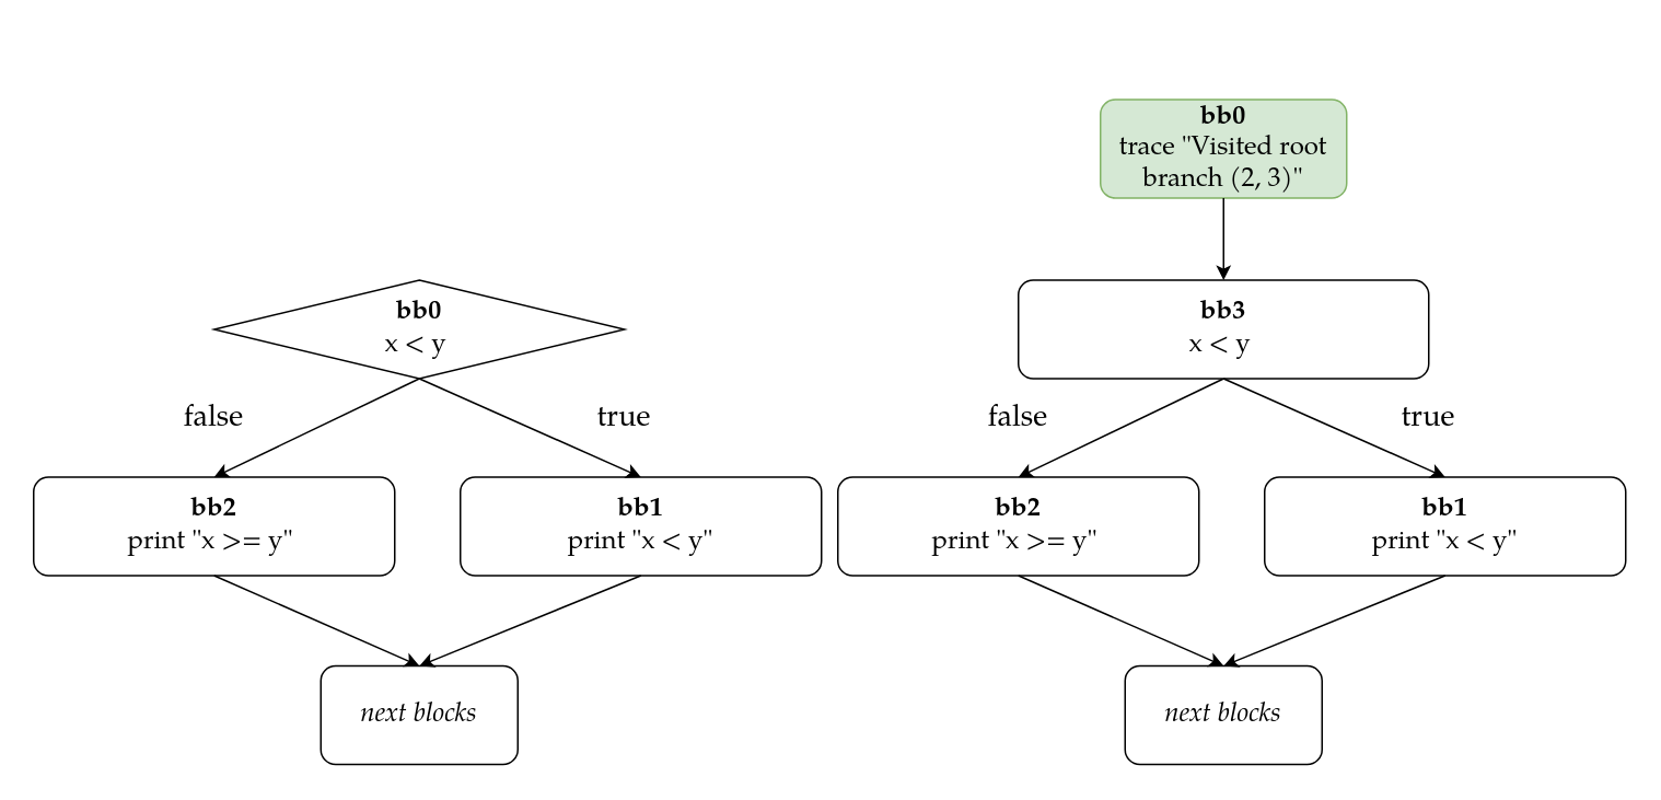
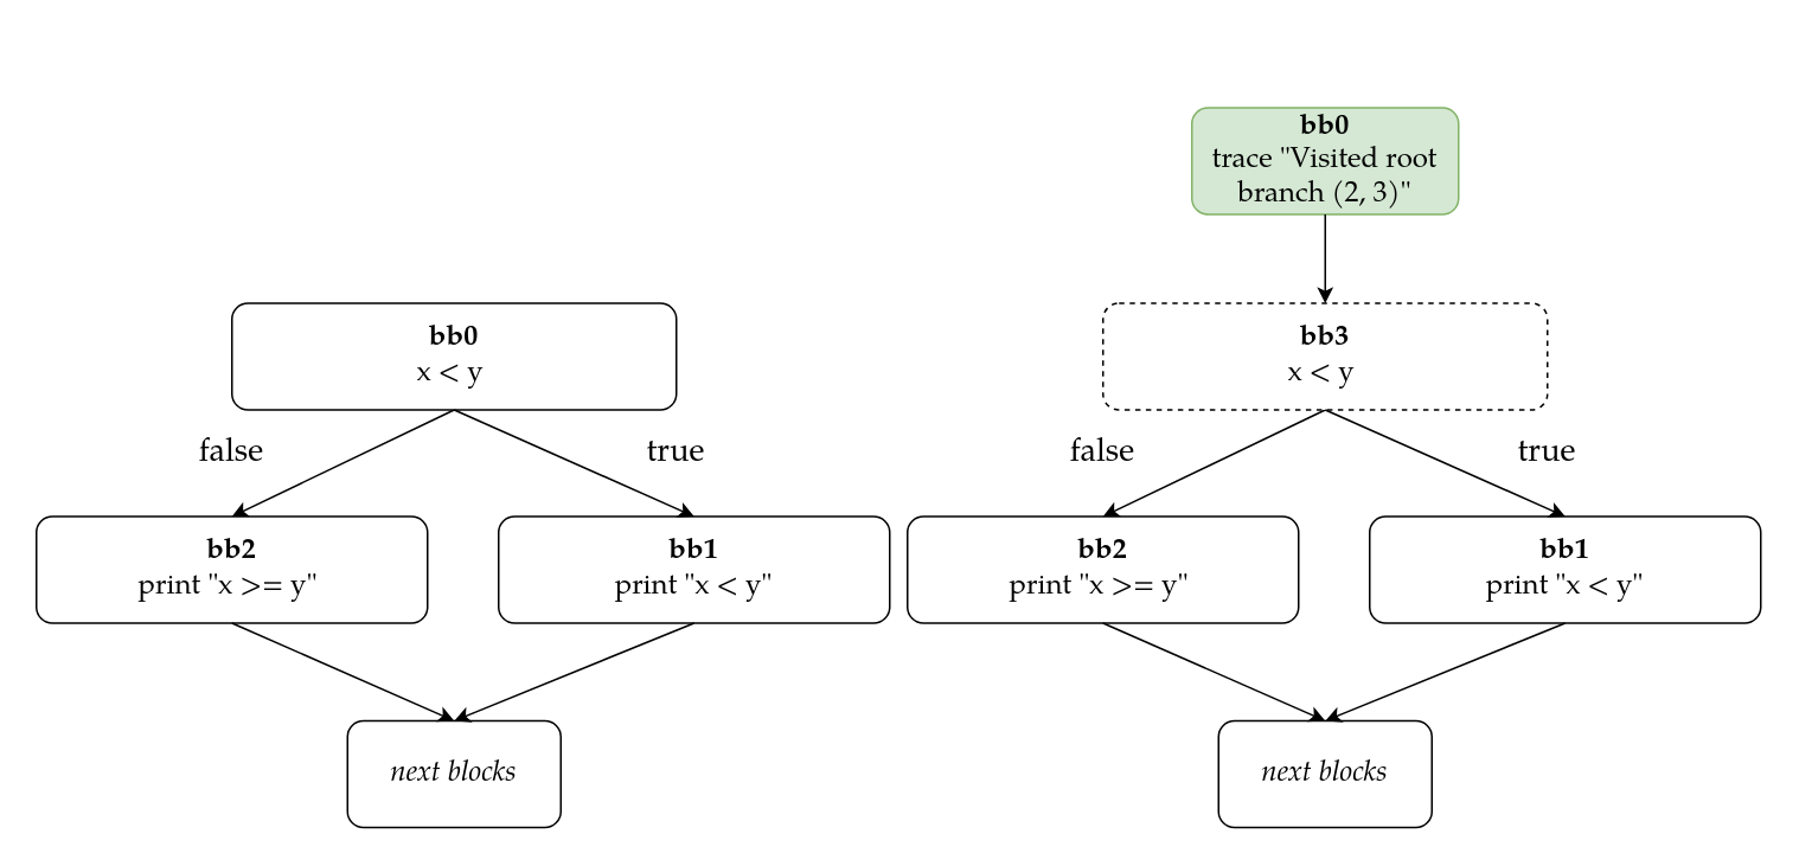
  <mxCell id="0" />
  <mxCell id="1" parent="0" />
  <mxCell id="2" value="&lt;font size=&quot;3&quot;&gt;&lt;b&gt;bb0&lt;/b&gt;&lt;br&gt;trace &quot;Visited root branch (2, 3)&quot;&lt;br&gt;&lt;/font&gt;" style="rounded=1;whiteSpace=wrap;html=1;fillColor=#d5e8d4;strokeColor=#82b366;fontFamily=TeX Gyre Pagella;" parent="1" vertex="1"><mxGeometry x="670" y="60" width="150" height="60" as="geometry" /></mxCell>
  <mxCell id="3" value="" style="endArrow=classic;html=1;rounded=0;fontSize=18;exitX=0.5;exitY=1;exitDx=0;exitDy=0;entryX=0.5;entryY=0;entryDx=0;entryDy=0;fontFamily=TeX Gyre Pagella;" parent="1" source="2" target="6" edge="1"><mxGeometry width="50" height="50" relative="1" as="geometry"><mxPoint x="770" y="320" as="sourcePoint" /><mxPoint x="765" y="200" as="targetPoint" /></mxGeometry></mxCell>
  <mxCell id="4" value="&lt;font size=&quot;3&quot;&gt;&lt;i&gt;next blocks&lt;/i&gt;&lt;br&gt;&lt;/font&gt;" style="rounded=1;whiteSpace=wrap;html=1;fontFamily=TeX Gyre Pagella;" parent="1" vertex="1"><mxGeometry x="685" y="405" width="120" height="60" as="geometry" /></mxCell>
  <mxCell id="5" value="" style="endArrow=classic;html=1;rounded=0;fontSize=18;exitX=0.5;exitY=1;exitDx=0;exitDy=0;entryX=0.5;entryY=0;entryDx=0;entryDy=0;fontFamily=TeX Gyre Pagella;" parent="1" source="6" target="7" edge="1"><mxGeometry width="50" height="50" relative="1" as="geometry"><mxPoint x="765" y="260" as="sourcePoint" /><mxPoint x="765" y="330" as="targetPoint" /></mxGeometry></mxCell>
- <mxCell id="6" value="&lt;font size=&quot;3&quot;&gt;&lt;b&gt;bb3&lt;/b&gt;&lt;br&gt;x &amp;lt; y&amp;nbsp;&lt;br&gt;&lt;/font&gt;" style="rounded=1;whiteSpace=wrap;html=1;fontFamily=TeX Gyre Pagella;" parent="1" vertex="1"><mxGeometry x="620" y="170" width="250" height="60" as="geometry" /></mxCell>
+ <mxCell id="6" value="&lt;font size=&quot;3&quot;&gt;&lt;b&gt;bb3&lt;/b&gt;&lt;br&gt;x &amp;lt; y&amp;nbsp;&lt;br&gt;&lt;/font&gt;" style="rounded=1;whiteSpace=wrap;html=1;fontFamily=TeX Gyre Pagella;dashed=1;" parent="1" vertex="1"><mxGeometry x="620" y="170" width="250" height="60" as="geometry" /></mxCell>
  <mxCell id="7" value="&lt;font size=&quot;3&quot;&gt;&lt;b&gt;bb2&lt;/b&gt;&lt;br&gt;print &quot;x &amp;gt;= y&quot;&amp;nbsp;&lt;br&gt;&lt;/font&gt;" style="rounded=1;whiteSpace=wrap;html=1;fontFamily=TeX Gyre Pagella;" parent="1" vertex="1"><mxGeometry x="510" y="290" width="220" height="60" as="geometry" /></mxCell>
  <mxCell id="8" value="" style="endArrow=classic;html=1;rounded=0;fontSize=18;exitX=0.5;exitY=1;exitDx=0;exitDy=0;entryX=0.5;entryY=0;entryDx=0;entryDy=0;fontFamily=TeX Gyre Pagella;" parent="1" source="7" target="4" edge="1"><mxGeometry width="50" height="50" relative="1" as="geometry"><mxPoint x="560" y="560" as="sourcePoint" /><mxPoint x="745" y="405" as="targetPoint" /></mxGeometry></mxCell>
  <mxCell id="9" value="" style="rounded=0;whiteSpace=wrap;html=1;fontSize=18;fillColor=none;strokeColor=none;fontFamily=TeX Gyre Pagella;" parent="1" vertex="1"><mxGeometry x="830" y="20" width="120" height="10" as="geometry" /></mxCell>
  <mxCell id="10" value="&lt;font size=&quot;3&quot;&gt;&lt;b&gt;bb1&lt;/b&gt;&lt;br&gt;print &quot;x &amp;lt; y&quot;&lt;br&gt;&lt;/font&gt;" style="rounded=1;whiteSpace=wrap;html=1;fontFamily=TeX Gyre Pagella;" parent="1" vertex="1"><mxGeometry x="770" y="290" width="220" height="60" as="geometry" /></mxCell>
  <mxCell id="11" value="" style="endArrow=classic;html=1;rounded=0;fontSize=18;exitX=0.5;exitY=1;exitDx=0;exitDy=0;entryX=0.5;entryY=0;entryDx=0;entryDy=0;fontFamily=TeX Gyre Pagella;" parent="1" source="6" target="10" edge="1"><mxGeometry width="50" height="50" relative="1" as="geometry"><mxPoint x="1070" y="320" as="sourcePoint" /><mxPoint x="1120" y="270" as="targetPoint" /></mxGeometry></mxCell>
  <mxCell id="12" value="false" style="text;html=1;strokeColor=none;fillColor=none;align=center;verticalAlign=middle;whiteSpace=wrap;rounded=0;fontSize=18;fontFamily=TeX Gyre Pagella;" parent="1" vertex="1"><mxGeometry x="590" y="240" width="60" height="30" as="geometry" /></mxCell>
  <mxCell id="13" value="true" style="text;html=1;strokeColor=none;fillColor=none;align=center;verticalAlign=middle;whiteSpace=wrap;rounded=0;fontSize=18;fontFamily=TeX Gyre Pagella;" parent="1" vertex="1"><mxGeometry x="840" y="240" width="60" height="30" as="geometry" /></mxCell>
  <mxCell id="14" value="" style="endArrow=classic;html=1;rounded=0;fontSize=18;exitX=0.5;exitY=1;exitDx=0;exitDy=0;entryX=0.5;entryY=0;entryDx=0;entryDy=0;fontFamily=TeX Gyre Pagella;" parent="1" source="10" target="4" edge="1"><mxGeometry width="50" height="50" relative="1" as="geometry"><mxPoint x="840" y="530" as="sourcePoint" /><mxPoint x="890" y="480" as="targetPoint" /></mxGeometry></mxCell>
  <mxCell id="15" value="" style="rounded=0;whiteSpace=wrap;html=1;fillColor=none;strokeColor=none;fontFamily=TeX Gyre Pagella;" parent="1" vertex="1"><mxGeometry x="685" y="40" width="120" height="10" as="geometry" /></mxCell>
  <mxCell id="16" value="&lt;font size=&quot;3&quot;&gt;&lt;i&gt;next blocks&lt;/i&gt;&lt;br&gt;&lt;/font&gt;" style="rounded=1;whiteSpace=wrap;html=1;fontFamily=TeX Gyre Pagella;" vertex="1" parent="1"><mxGeometry x="195" y="405" width="120" height="60" as="geometry" /></mxCell>
  <mxCell id="17" value="" style="endArrow=classic;html=1;rounded=0;fontSize=18;exitX=0.5;exitY=1;exitDx=0;exitDy=0;entryX=0.5;entryY=0;entryDx=0;entryDy=0;fontFamily=TeX Gyre Pagella;" edge="1" parent="1" source="18" target="19"><mxGeometry width="50" height="50" relative="1" as="geometry"><mxPoint x="275" y="260" as="sourcePoint" /><mxPoint x="275" y="330" as="targetPoint" /></mxGeometry></mxCell>
- <mxCell id="18" value="&lt;font size=&quot;3&quot;&gt;&lt;b&gt;bb0&lt;/b&gt;&lt;br&gt;x &amp;lt; y&amp;nbsp;&lt;br&gt;&lt;/font&gt;" style="rhombus;whiteSpace=wrap;html=1;fontFamily=TeX Gyre Pagella;" vertex="1" parent="1"><mxGeometry x="130" y="170" width="250" height="60" as="geometry" /></mxCell>
+ <mxCell id="18" value="&lt;font size=&quot;3&quot;&gt;&lt;b&gt;bb0&lt;/b&gt;&lt;br&gt;x &amp;lt; y&amp;nbsp;&lt;br&gt;&lt;/font&gt;" style="rounded=1;whiteSpace=wrap;html=1;fontFamily=TeX Gyre Pagella;" vertex="1" parent="1"><mxGeometry x="130" y="170" width="250" height="60" as="geometry" /></mxCell>
  <mxCell id="19" value="&lt;font size=&quot;3&quot;&gt;&lt;b&gt;bb2&lt;/b&gt;&lt;br&gt;print &quot;x &amp;gt;= y&quot;&amp;nbsp;&lt;br&gt;&lt;/font&gt;" style="rounded=1;whiteSpace=wrap;html=1;fontFamily=TeX Gyre Pagella;" vertex="1" parent="1"><mxGeometry x="20" y="290" width="220" height="60" as="geometry" /></mxCell>
  <mxCell id="20" value="" style="endArrow=classic;html=1;rounded=0;fontSize=18;exitX=0.5;exitY=1;exitDx=0;exitDy=0;entryX=0.5;entryY=0;entryDx=0;entryDy=0;fontFamily=TeX Gyre Pagella;" edge="1" parent="1" source="19" target="16"><mxGeometry width="50" height="50" relative="1" as="geometry"><mxPoint x="70" y="560" as="sourcePoint" /><mxPoint x="255" y="405" as="targetPoint" /></mxGeometry></mxCell>
  <mxCell id="21" value="&lt;font size=&quot;3&quot;&gt;&lt;b&gt;bb1&lt;/b&gt;&lt;br&gt;print &quot;x &amp;lt; y&quot;&lt;br&gt;&lt;/font&gt;" style="rounded=1;whiteSpace=wrap;html=1;fontFamily=TeX Gyre Pagella;" vertex="1" parent="1"><mxGeometry x="280" y="290" width="220" height="60" as="geometry" /></mxCell>
  <mxCell id="22" value="" style="endArrow=classic;html=1;rounded=0;fontSize=18;exitX=0.5;exitY=1;exitDx=0;exitDy=0;entryX=0.5;entryY=0;entryDx=0;entryDy=0;fontFamily=TeX Gyre Pagella;" edge="1" parent="1" source="18" target="21"><mxGeometry width="50" height="50" relative="1" as="geometry"><mxPoint x="580" y="320" as="sourcePoint" /><mxPoint y="270" as="targetPoint" x="630" /></mxGeometry></mxCell>
  <mxCell id="23" value="false" style="text;html=1;strokeColor=none;fillColor=none;align=center;verticalAlign=middle;whiteSpace=wrap;rounded=0;fontSize=18;fontFamily=TeX Gyre Pagella;" vertex="1" parent="1"><mxGeometry x="100" y="240" width="60" height="30" as="geometry" /></mxCell>
  <mxCell id="24" value="true" style="text;html=1;strokeColor=none;fillColor=none;align=center;verticalAlign=middle;whiteSpace=wrap;rounded=0;fontSize=18;fontFamily=TeX Gyre Pagella;" vertex="1" parent="1"><mxGeometry x="350" y="240" width="60" height="30" as="geometry" /></mxCell>
  <mxCell id="25" value="" style="endArrow=classic;html=1;rounded=0;fontSize=18;exitX=0.5;exitY=1;exitDx=0;exitDy=0;entryX=0.5;entryY=0;entryDx=0;entryDy=0;fontFamily=TeX Gyre Pagella;" edge="1" parent="1" source="21" target="16"><mxGeometry width="50" height="50" relative="1" as="geometry"><mxPoint x="350" y="530" as="sourcePoint" /><mxPoint x="400" y="480" as="targetPoint" /></mxGeometry></mxCell>
  <mxCell id="26" value="" style="rounded=0;whiteSpace=wrap;html=1;fillColor=none;strokeColor=none;fontFamily=TeX Gyre Pagella;" vertex="1" parent="1"><mxGeometry x="195" y="40" width="120" height="10" as="geometry" /></mxCell>
